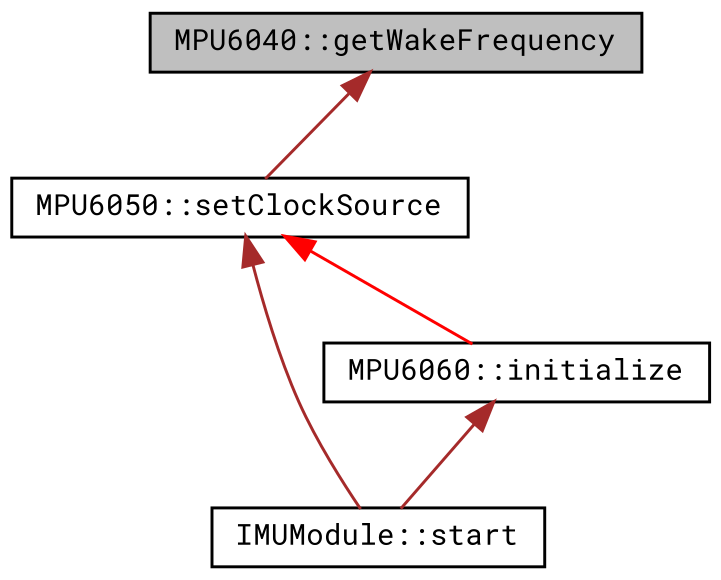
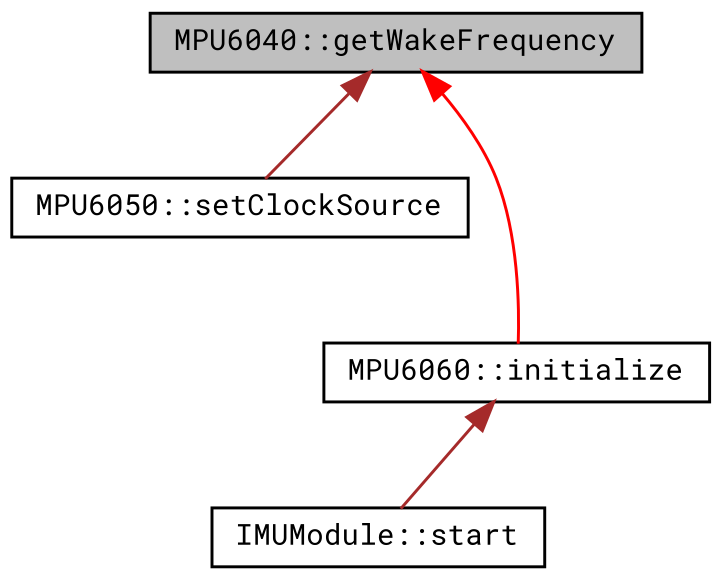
  digraph {
    fontname="Roboto Mono"
    rankdir=TB
    node [color=black fillcolor=white fontname="Roboto Mono" fontsize=10 shape=record style=filled]
    edge [color=brown dir=back fontname="Roboto Mono" fontsize=10 labelfontname=Helvetica labelfontsize=10 style=solid]
    n1 [fillcolor=grey75 fontcolor=black height=0.2 label="MPU6040::getWakeFrequency" width=0.4]
    n2 [height=0.2 label="MPU6050::setClockSource" width=0.4]
    n3 [height=0.2 label="IMUModule::start" width=0.4]
    n4 [height=0.2 label="MPU6060::initialize" width=0.4]
    n1 -> n2
-   n2 -> n3
-   n2 -> n4 [color=red]
+   n1 -> n4 [color=red]
    n4 -> n3
  }
